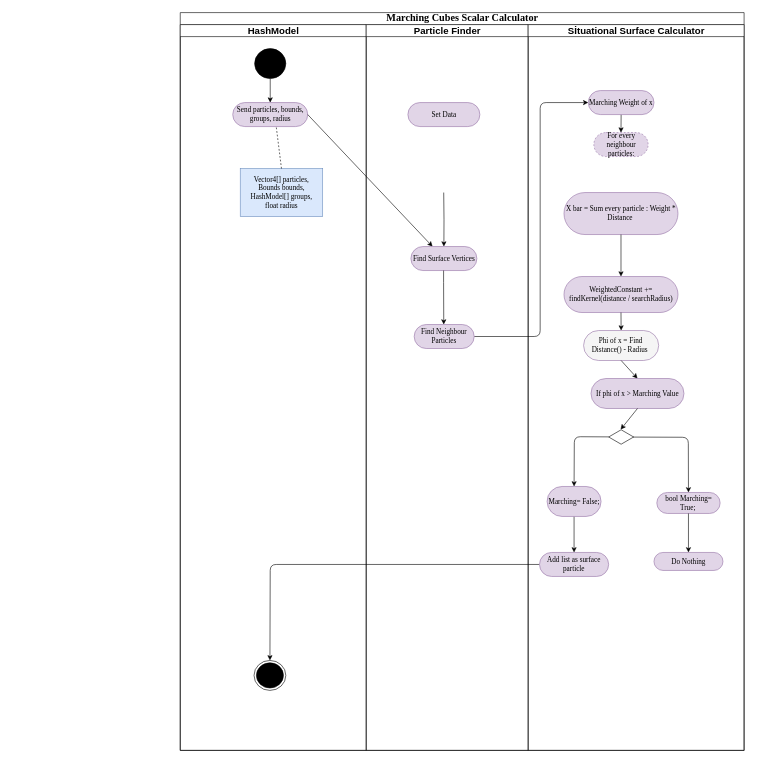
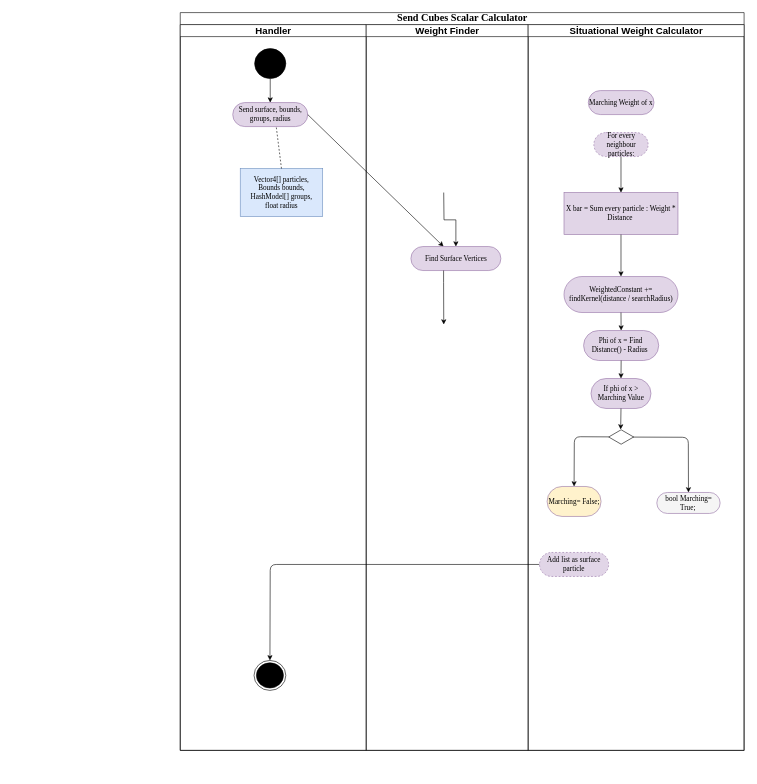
  <mxCell id="0" />
  <mxCell id="1" parent="0" />
- <mxCell id="2" value="&lt;font style=&quot;font-size: 17px&quot;&gt;Marching Cubes Scalar Calculator&lt;/font&gt;" style="swimlane;html=1;childLayout=stackLayout;startSize=20;rounded=0;shadow=0;comic=0;labelBackgroundColor=none;strokeWidth=1;fontFamily=Verdana;fontSize=12;align=center;" parent="1" vertex="1"><mxGeometry x="300" y="20" width="940" height="1230" as="geometry"><mxRectangle x="40" y="20" width="60" height="20" as="alternateBounds" /></mxGeometry></mxCell>
- <mxCell id="3" value="&lt;font style=&quot;font-size: 16px&quot;&gt;HashModel&lt;/font&gt;" style="swimlane;html=1;startSize=20;" parent="2" vertex="1"><mxGeometry y="20" width="310" height="1210" as="geometry" /></mxCell>
+ <mxCell id="2" value="&lt;font style=&quot;font-size: 17px&quot;&gt;Send Cubes Scalar Calculator&lt;/font&gt;" style="swimlane;html=1;childLayout=stackLayout;startSize=20;rounded=0;shadow=0;comic=0;labelBackgroundColor=none;strokeWidth=1;fontFamily=Verdana;fontSize=12;align=center;" parent="1" vertex="1"><mxGeometry x="300" y="20" width="940" height="1230" as="geometry"><mxRectangle x="40" y="20" width="60" height="20" as="alternateBounds" /></mxGeometry></mxCell>
+ <mxCell id="3" value="&lt;font style=&quot;font-size: 16px&quot;&gt;Handler&lt;/font&gt;" style="swimlane;html=1;startSize=20;" parent="2" vertex="1"><mxGeometry y="20" width="310" height="1210" as="geometry" /></mxCell>
  <mxCell id="4" value="" style="ellipse;whiteSpace=wrap;html=1;rounded=0;shadow=0;comic=0;labelBackgroundColor=none;strokeWidth=1;fillColor=#000000;fontFamily=Verdana;fontSize=12;align=center;" parent="3" vertex="1"><mxGeometry x="124" y="40" width="52" height="50" as="geometry" /></mxCell>
- <mxCell id="5" value="Send particles, bounds, groups, radius" style="rounded=1;whiteSpace=wrap;html=1;shadow=0;comic=0;labelBackgroundColor=none;strokeWidth=1;fontFamily=Verdana;fontSize=12;align=center;arcSize=50;fillColor=#e1d5e7;strokeColor=#9673a6;" parent="3" vertex="1"><mxGeometry x="87.5" y="130" width="125" height="40" as="geometry" /></mxCell>
+ <mxCell id="5" value="Send surface, bounds, groups, radius" style="rounded=1;whiteSpace=wrap;html=1;shadow=0;comic=0;labelBackgroundColor=none;strokeWidth=1;fontFamily=Verdana;fontSize=12;align=center;arcSize=50;fillColor=#e1d5e7;strokeColor=#9673a6;" parent="3" vertex="1"><mxGeometry x="87.5" y="130" width="125" height="40" as="geometry" /></mxCell>
  <mxCell id="6" value="" style="endArrow=classic;html=1;entryX=0.5;entryY=0;entryDx=0;entryDy=0;exitX=0.5;exitY=1;exitDx=0;exitDy=0;" parent="3" source="4" target="5" edge="1"><mxGeometry width="50" height="50" relative="1" as="geometry"><mxPoint x="30" y="340" as="sourcePoint" /><mxPoint x="80" y="290" as="targetPoint" /></mxGeometry></mxCell>
  <mxCell id="7" value="" style="ellipse;html=1;shape=endState;fillColor=#000000;strokeColor=#000000;" parent="3" vertex="1"><mxGeometry x="123" y="1060" width="53" height="50" as="geometry" /></mxCell>
  <mxCell id="8" value="Vector4[] particles, &lt;br&gt;Bounds bounds,&lt;br&gt;HashModel[] groups,&lt;br&gt;float radius" style="rounded=0;whiteSpace=wrap;html=1;shadow=0;comic=0;labelBackgroundColor=none;strokeWidth=1;fontFamily=Verdana;fontSize=12;align=center;arcSize=50;fillColor=#dae8fc;strokeColor=#6c8ebf;" parent="3" vertex="1"><mxGeometry x="100" y="240" width="137.5" height="80" as="geometry" /></mxCell>
  <mxCell id="9" value="" style="endArrow=classic;html=1;exitX=1;exitY=0.5;exitDx=0;exitDy=0;" parent="2" source="5" target="13" edge="1"><mxGeometry width="50" height="50" relative="1" as="geometry"><mxPoint x="130" y="250" as="sourcePoint" /><mxPoint x="480" y="170" as="targetPoint" /></mxGeometry></mxCell>
- <mxCell id="10" value="" style="endArrow=classic;html=1;exitX=1;exitY=0.5;exitDx=0;exitDy=0;entryX=0;entryY=0.5;entryDx=0;entryDy=0;" parent="2" source="14" target="24" edge="1"><mxGeometry width="50" height="50" relative="1" as="geometry"><mxPoint x="436" y="470" as="sourcePoint" /><mxPoint x="446" y="440" as="targetPoint" /><Array as="points"><mxPoint x="600" y="540" /><mxPoint x="600" y="150" /></Array></mxGeometry></mxCell>
  <mxCell id="11" value="" style="endArrow=classic;html=1;strokeWidth=1;entryX=0.5;entryY=0;entryDx=0;entryDy=0;exitX=0;exitY=0.5;exitDx=0;exitDy=0;" parent="2" source="34" target="7" edge="1"><mxGeometry width="50" height="50" relative="1" as="geometry"><mxPoint x="660" y="900" as="sourcePoint" /><mxPoint x="149" y="980" as="targetPoint" /><Array as="points"><mxPoint x="150" y="920" /></Array></mxGeometry></mxCell>
- <mxCell id="12" value="&lt;span style=&quot;font-size: 16px&quot;&gt;Particle Finder&lt;/span&gt;" style="swimlane;html=1;startSize=20;" parent="2" vertex="1"><mxGeometry x="310" y="20" width="270" height="1210" as="geometry" /></mxCell>
- <mxCell id="13" value="Find Surface Vertices" style="rounded=1;whiteSpace=wrap;html=1;shadow=0;comic=0;labelBackgroundColor=none;strokeWidth=1;fontFamily=Verdana;fontSize=12;align=center;arcSize=50;fillColor=#e1d5e7;strokeColor=#9673a6;" parent="12" vertex="1"><mxGeometry x="74.5" y="370" width="110" height="40" as="geometry" /></mxCell>
- <mxCell id="14" value="Find Neighbour Particles" style="rounded=1;whiteSpace=wrap;html=1;shadow=0;comic=0;labelBackgroundColor=none;strokeWidth=1;fontFamily=Verdana;fontSize=12;align=center;arcSize=50;fillColor=#e1d5e7;strokeColor=#9673a6;" parent="12" vertex="1"><mxGeometry x="80" y="500" width="100" height="40" as="geometry" /></mxCell>
- <mxCell id="15" value="Set Data" style="rounded=1;whiteSpace=wrap;html=1;shadow=0;comic=0;labelBackgroundColor=none;strokeWidth=1;fontFamily=Verdana;fontSize=12;align=center;arcSize=50;fillColor=#e1d5e7;strokeColor=#9673a6;" parent="12" vertex="1"><mxGeometry x="69.5" y="130" width="120" height="40" as="geometry" /></mxCell>
+ <mxCell id="12" value="&lt;span style=&quot;font-size: 16px&quot;&gt;Weight Finder&lt;/span&gt;" style="swimlane;html=1;startSize=20;" parent="2" vertex="1"><mxGeometry x="310" y="20" width="270" height="1210" as="geometry" /></mxCell>
+ <mxCell id="13" value="Find Surface Vertices" style="rounded=1;whiteSpace=wrap;html=1;shadow=0;comic=0;labelBackgroundColor=none;strokeWidth=1;fontFamily=Verdana;fontSize=12;align=center;arcSize=50;fillColor=#e1d5e7;strokeColor=#9673a6;" parent="12" vertex="1"><mxGeometry x="74.5" y="370" width="150" height="40" as="geometry" /></mxCell>
  <mxCell id="16" value="" style="edgeStyle=orthogonalEdgeStyle;rounded=0;orthogonalLoop=1;jettySize=auto;html=1;entryX=0.5;entryY=0;entryDx=0;entryDy=0;" parent="12" target="13" edge="1"><mxGeometry relative="1" as="geometry"><mxPoint x="129.21" y="280" as="sourcePoint" /><mxPoint x="129.21" y="350" as="targetPoint" /></mxGeometry></mxCell>
  <mxCell id="17" value="" style="edgeStyle=orthogonalEdgeStyle;rounded=0;orthogonalLoop=1;jettySize=auto;html=1;entryX=0.5;entryY=0;entryDx=0;entryDy=0;" parent="12" edge="1"><mxGeometry relative="1" as="geometry"><mxPoint x="129.0" y="410" as="sourcePoint" /><mxPoint x="129.29" y="500" as="targetPoint" /><Array as="points"><mxPoint x="129" y="430" /><mxPoint x="129" y="430" /></Array></mxGeometry></mxCell>
- <mxCell id="18" value="&lt;font style=&quot;font-size: 16px&quot;&gt;Sİtuational Surface Calculator&lt;/font&gt;" style="swimlane;html=1;startSize=20;" parent="2" vertex="1"><mxGeometry x="580" y="20" width="360" height="1210" as="geometry" /></mxCell>
+ <mxCell id="18" value="&lt;font style=&quot;font-size: 16px&quot;&gt;Sİtuational Weight Calculator&lt;/font&gt;" style="swimlane;html=1;startSize=20;" parent="2" vertex="1"><mxGeometry x="580" y="20" width="360" height="1210" as="geometry" /></mxCell>
  <mxCell id="19" value="For every neighbour particles:" style="rounded=1;whiteSpace=wrap;html=1;shadow=0;comic=0;labelBackgroundColor=none;strokeWidth=1;fontFamily=Verdana;fontSize=12;align=center;arcSize=50;fillColor=#e1d5e7;strokeColor=#9673a6;dashed=1;" parent="18" vertex="1"><mxGeometry x="109.5" y="180" width="90.5" height="40" as="geometry" /></mxCell>
- <mxCell id="20" value="X bar = Sum every particle : Weight * Distance&amp;nbsp;" style="rounded=1;whiteSpace=wrap;html=1;shadow=0;comic=0;labelBackgroundColor=none;strokeWidth=1;fontFamily=Verdana;fontSize=12;align=center;arcSize=50;fillColor=#e1d5e7;strokeColor=#9673a6;" parent="18" vertex="1"><mxGeometry x="59.75" y="280" width="190" height="70" as="geometry" /></mxCell>
- <mxCell id="21" value="" style="endArrow=classic;html=1;exitX=0.5;exitY=1;exitDx=0;exitDy=0;entryX=0.5;entryY=0;entryDx=0;entryDy=0;" parent="18" target="19" edge="1" source="24"><mxGeometry width="50" height="50" relative="1" as="geometry"><mxPoint x="153" y="150" as="sourcePoint" /><mxPoint x="152.538" y="198.42" as="targetPoint" /></mxGeometry></mxCell>
+ <mxCell id="20" value="X bar = Sum every particle : Weight * Distance&amp;nbsp;" style="whiteSpace=wrap;html=1;shadow=0;comic=0;labelBackgroundColor=none;strokeWidth=1;fontFamily=Verdana;fontSize=12;align=center;arcSize=50;fillColor=#e1d5e7;strokeColor=#9673a6;rounded=0;" parent="18" vertex="1"><mxGeometry x="59.75" y="280" width="190" height="70" as="geometry" /></mxCell>
+ <mxCell id="22" value="" style="endArrow=classic;html=1;exitX=0.5;exitY=1;exitDx=0;exitDy=0;entryX=0.5;entryY=0;entryDx=0;entryDy=0;" parent="18" source="19" target="20" edge="1"><mxGeometry width="50" height="50" relative="1" as="geometry"><mxPoint x="140.5" y="390" as="sourcePoint" /><mxPoint x="150" y="300" as="targetPoint" /></mxGeometry></mxCell>
  <mxCell id="23" value="" style="endArrow=classic;html=1;exitX=0.5;exitY=1;exitDx=0;exitDy=0;entryX=0.5;entryY=0;entryDx=0;entryDy=0;" parent="18" source="20" target="25" edge="1"><mxGeometry width="50" height="50" relative="1" as="geometry"><mxPoint x="215.672" y="320.2" as="sourcePoint" /><mxPoint x="154" y="420" as="targetPoint" /></mxGeometry></mxCell>
  <mxCell id="24" value="Marching Weight of x" style="rounded=1;whiteSpace=wrap;html=1;shadow=0;comic=0;labelBackgroundColor=none;strokeWidth=1;fontFamily=Verdana;fontSize=12;align=center;arcSize=50;fillColor=#e1d5e7;strokeColor=#9673a6;" parent="18" vertex="1"><mxGeometry x="100.25" y="110" width="109.5" height="40" as="geometry" /></mxCell>
  <mxCell id="25" value="WeightedConstant += findKernel(distance / searchRadius)" style="rounded=1;whiteSpace=wrap;html=1;shadow=0;comic=0;labelBackgroundColor=none;strokeWidth=1;fontFamily=Verdana;fontSize=12;align=center;arcSize=50;fillColor=#e1d5e7;strokeColor=#9673a6;" parent="18" vertex="1"><mxGeometry x="59.75" y="420" width="190" height="60" as="geometry" /></mxCell>
- <mxCell id="26" value="Phi of x = Find Distance() - Radius&amp;nbsp;" style="rounded=1;whiteSpace=wrap;html=1;shadow=0;comic=0;labelBackgroundColor=none;strokeWidth=1;fontFamily=Verdana;fontSize=12;align=center;arcSize=50;fillColor=#f5f5f5;strokeColor=#9673a6;" parent="18" vertex="1"><mxGeometry x="92.38" y="510" width="125.25" height="50" as="geometry" /></mxCell>
+ <mxCell id="26" value="Phi of x = Find Distance() - Radius&amp;nbsp;" style="rounded=1;whiteSpace=wrap;html=1;shadow=0;comic=0;labelBackgroundColor=none;strokeWidth=1;fontFamily=Verdana;fontSize=12;align=center;arcSize=50;fillColor=#e1d5e7;strokeColor=#9673a6;" parent="18" vertex="1"><mxGeometry x="92.38" y="510" width="125.25" height="50" as="geometry" /></mxCell>
  <mxCell id="27" value="" style="endArrow=classic;html=1;exitX=0.5;exitY=1;exitDx=0;exitDy=0;entryX=0.5;entryY=0;entryDx=0;entryDy=0;" parent="18" source="25" target="26" edge="1"><mxGeometry width="50" height="50" relative="1" as="geometry"><mxPoint x="165" y="390" as="sourcePoint" /><mxPoint x="155" y="540" as="targetPoint" /></mxGeometry></mxCell>
- <mxCell id="28" value="" style="edgeStyle=orthogonalEdgeStyle;rounded=0;orthogonalLoop=1;jettySize=auto;html=1;entryX=0.5;entryY=0;entryDx=0;entryDy=0;" parent="18" source="29" target="34" edge="1"><mxGeometry relative="1" as="geometry"><mxPoint x="76.54" y="865" as="targetPoint" /></mxGeometry></mxCell>
- <mxCell id="29" value="Marching= False;" style="rounded=1;whiteSpace=wrap;html=1;shadow=0;comic=0;labelBackgroundColor=none;strokeWidth=1;fontFamily=Verdana;fontSize=12;align=center;arcSize=50;fillColor=#e1d5e7;strokeColor=#9673a6;" parent="18" vertex="1"><mxGeometry x="31.54" y="770" width="90" height="50" as="geometry" /></mxCell>
+ <mxCell id="29" value="Marching= False;" style="rounded=1;whiteSpace=wrap;html=1;shadow=0;comic=0;labelBackgroundColor=none;strokeWidth=1;fontFamily=Verdana;fontSize=12;align=center;arcSize=50;fillColor=#fff2cc;strokeColor=#9673a6;" parent="18" vertex="1"><mxGeometry x="31.54" y="770" width="90" height="50" as="geometry" /></mxCell>
  <mxCell id="30" value="" style="endArrow=classic;html=1;entryX=0.5;entryY=0;entryDx=0;entryDy=0;exitX=0.004;exitY=0.493;exitDx=0;exitDy=0;exitPerimeter=0;" parent="18" source="35" target="29" edge="1"><mxGeometry width="50" height="50" relative="1" as="geometry"><mxPoint x="155" y="630" as="sourcePoint" /><mxPoint x="70" y="680" as="targetPoint" /><Array as="points"><mxPoint x="77" y="687" /></Array></mxGeometry></mxCell>
  <mxCell id="31" value="" style="endArrow=classic;html=1;exitX=0.964;exitY=0.507;exitDx=0;exitDy=0;exitPerimeter=0;entryX=0.5;entryY=0;entryDx=0;entryDy=0;" parent="18" source="35" edge="1" target="32"><mxGeometry width="50" height="50" relative="1" as="geometry"><mxPoint x="155" y="620" as="sourcePoint" /><mxPoint x="260" y="680" as="targetPoint" /><Array as="points"><mxPoint x="267" y="688" /></Array></mxGeometry></mxCell>
- <mxCell id="32" value="bool Marching= True;&amp;nbsp;" style="rounded=1;whiteSpace=wrap;html=1;shadow=0;comic=0;labelBackgroundColor=none;strokeWidth=1;fontFamily=Verdana;fontSize=12;align=center;arcSize=50;fillColor=#e1d5e7;strokeColor=#9673a6;" parent="18" vertex="1"><mxGeometry x="214.5" y="780" width="105.5" height="35" as="geometry" /></mxCell>
- <mxCell id="33" value="Do Nothing" style="rounded=1;whiteSpace=wrap;html=1;shadow=0;comic=0;labelBackgroundColor=none;strokeWidth=1;fontFamily=Verdana;fontSize=12;align=center;arcSize=50;fillColor=#e1d5e7;strokeColor=#9673a6;" parent="18" vertex="1"><mxGeometry x="209.75" y="880" width="115" height="30" as="geometry" /></mxCell>
- <mxCell id="34" value="Add list as surface particle" style="rounded=1;whiteSpace=wrap;html=1;shadow=0;comic=0;labelBackgroundColor=none;strokeWidth=1;fontFamily=Verdana;fontSize=12;align=center;arcSize=50;fillColor=#e1d5e7;strokeColor=#9673a6;" parent="18" vertex="1"><mxGeometry x="18.92" y="880" width="115.25" height="40" as="geometry" /></mxCell>
+ <mxCell id="32" value="bool Marching= True;&amp;nbsp;" style="rounded=1;whiteSpace=wrap;html=1;shadow=0;comic=0;labelBackgroundColor=none;strokeWidth=1;fontFamily=Verdana;fontSize=12;align=center;arcSize=50;fillColor=#f5f5f5;strokeColor=#9673a6;" parent="18" vertex="1"><mxGeometry x="214.5" y="780" width="105.5" height="35" as="geometry" /></mxCell>
+ <mxCell id="34" value="Add list as surface particle" style="rounded=1;whiteSpace=wrap;html=1;shadow=0;comic=0;labelBackgroundColor=none;strokeWidth=1;fontFamily=Verdana;fontSize=12;align=center;arcSize=50;fillColor=#e1d5e7;strokeColor=#9673a6;dashed=1;" parent="18" vertex="1"><mxGeometry x="18.92" y="880" width="115.25" height="40" as="geometry" /></mxCell>
  <mxCell id="35" value="" style="html=1;whiteSpace=wrap;aspect=fixed;shape=isoRectangle;" vertex="1" parent="18"><mxGeometry x="134.17" y="675" width="41.67" height="25" as="geometry" /></mxCell>
  <mxCell id="36" value="" style="endArrow=classic;html=1;exitX=0.5;exitY=1;exitDx=0;exitDy=0;entryX=0.5;entryY=0;entryDx=0;entryDy=0;" edge="1" parent="18" source="26" target="37"><mxGeometry width="50" height="50" relative="1" as="geometry"><mxPoint x="165" y="500" as="sourcePoint" /><mxPoint x="165.005" y="540" as="targetPoint" /></mxGeometry></mxCell>
- <mxCell id="37" value="If phi of x &amp;gt; Marching Value" style="rounded=1;whiteSpace=wrap;html=1;shadow=0;comic=0;labelBackgroundColor=none;strokeWidth=1;fontFamily=Verdana;fontSize=12;align=center;arcSize=50;fillColor=#e1d5e7;strokeColor=#9673a6;" vertex="1" parent="18"><mxGeometry x="104.75" y="590" width="155" height="50" as="geometry" /></mxCell>
- <mxCell id="38" value="" style="endArrow=classic;html=1;entryX=0.5;entryY=0;entryDx=0;entryDy=0;exitX=0.5;exitY=1;exitDx=0;exitDy=0;" edge="1" parent="18" source="32" target="33"><mxGeometry width="50" height="50" relative="1" as="geometry"><mxPoint x="172" y="890" as="sourcePoint" /><mxPoint x="222" y="840" as="targetPoint" /></mxGeometry></mxCell>
+ <mxCell id="37" value="If phi of x &amp;gt; Marching Value" style="rounded=1;whiteSpace=wrap;html=1;shadow=0;comic=0;labelBackgroundColor=none;strokeWidth=1;fontFamily=Verdana;fontSize=12;align=center;arcSize=50;fillColor=#e1d5e7;strokeColor=#9673a6;" vertex="1" parent="18"><mxGeometry x="104.75" y="590" width="100" height="50" as="geometry" /></mxCell>
  <mxCell id="39" value="" style="endArrow=classic;html=1;entryX=0.481;entryY=0;entryDx=0;entryDy=0;entryPerimeter=0;exitX=0.5;exitY=1;exitDx=0;exitDy=0;" edge="1" parent="18" source="37" target="35"><mxGeometry width="50" height="50" relative="1" as="geometry"><mxPoint x="270" y="650" as="sourcePoint" /><mxPoint x="320" y="600" as="targetPoint" /></mxGeometry></mxCell>
  <mxCell id="40" value="" style="text;strokeColor=none;fillColor=none;align=left;verticalAlign=middle;spacingTop=-1;spacingLeft=4;spacingRight=4;rotatable=0;labelPosition=right;points=[];portConstraint=eastwest;" parent="1" vertex="1"><mxGeometry x="20" y="1270" width="20" height="14" as="geometry" /></mxCell>
  <mxCell id="41" value="" style="endArrow=none;dashed=1;html=1;exitX=0.5;exitY=0;exitDx=0;exitDy=0;" parent="1" source="8" edge="1"><mxGeometry width="50" height="50" relative="1" as="geometry"><mxPoint x="540" y="480" as="sourcePoint" /><mxPoint x="460" y="210" as="targetPoint" /></mxGeometry></mxCell>
